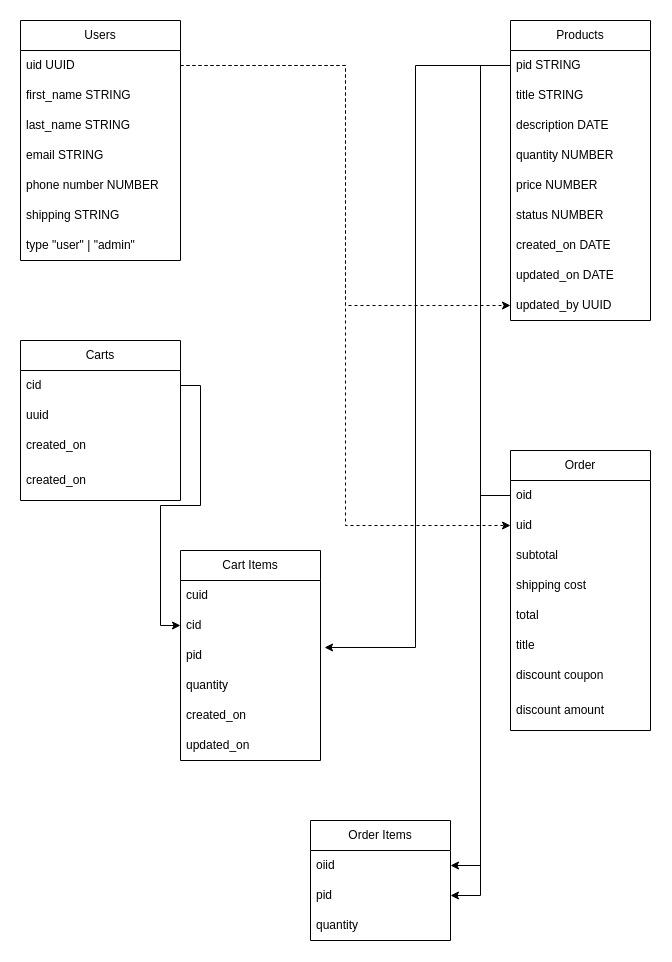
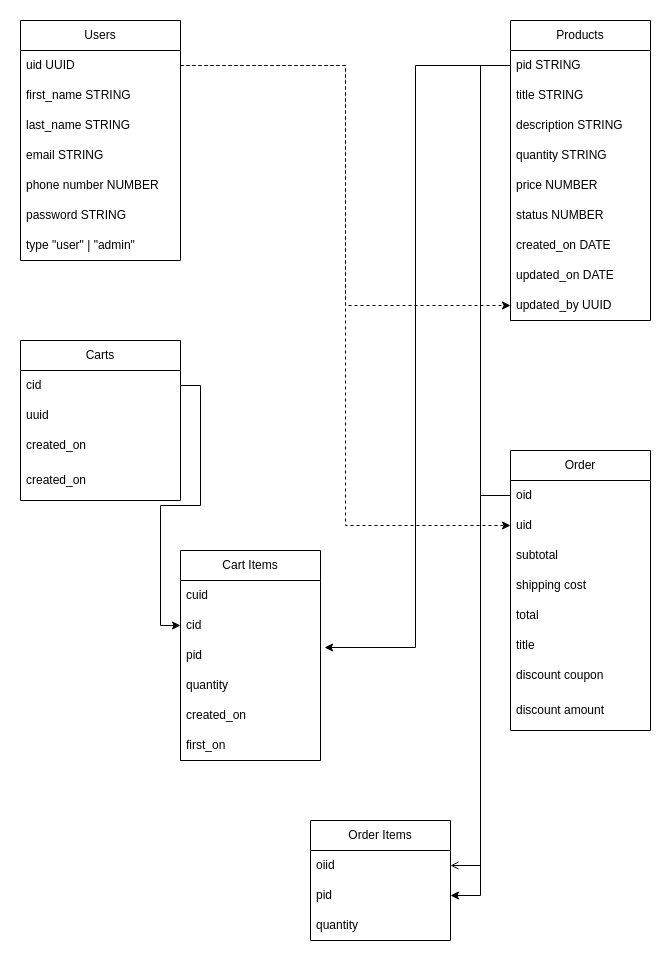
  <mxCell id="0" />
  <mxCell id="1" parent="0" />
  <mxCell id="2" value="Users" style="swimlane;fontStyle=0;childLayout=stackLayout;horizontal=1;startSize=30;horizontalStack=0;resizeParent=1;resizeParentMax=0;resizeLast=0;collapsible=1;marginBottom=0;whiteSpace=wrap;html=1;" parent="1" vertex="1"><mxGeometry x="20" y="20" width="160" height="240" as="geometry"><mxRectangle x="40" y="40" width="70" height="30" as="alternateBounds" /></mxGeometry></mxCell>
  <mxCell id="3" value="uid UUID" style="text;strokeColor=none;fillColor=none;align=left;verticalAlign=middle;spacingLeft=4;spacingRight=4;overflow=hidden;points=[[0,0.5],[1,0.5]];portConstraint=eastwest;rotatable=0;whiteSpace=wrap;html=1;" parent="2" vertex="1"><mxGeometry y="30" width="160" height="30" as="geometry" /></mxCell>
  <mxCell id="4" value="first_name STRING" style="text;strokeColor=none;fillColor=none;align=left;verticalAlign=middle;spacingLeft=4;spacingRight=4;overflow=hidden;points=[[0,0.5],[1,0.5]];portConstraint=eastwest;rotatable=0;whiteSpace=wrap;html=1;" parent="2" vertex="1"><mxGeometry y="60" width="160" height="30" as="geometry" /></mxCell>
  <mxCell id="5" value="last_name STRING" style="text;strokeColor=none;fillColor=none;align=left;verticalAlign=middle;spacingLeft=4;spacingRight=4;overflow=hidden;points=[[0,0.5],[1,0.5]];portConstraint=eastwest;rotatable=0;whiteSpace=wrap;html=1;" parent="2" vertex="1"><mxGeometry y="90" width="160" height="30" as="geometry" /></mxCell>
  <mxCell id="6" value="email STRING" style="text;strokeColor=none;fillColor=none;align=left;verticalAlign=middle;spacingLeft=4;spacingRight=4;overflow=hidden;points=[[0,0.5],[1,0.5]];portConstraint=eastwest;rotatable=0;whiteSpace=wrap;html=1;" parent="2" vertex="1"><mxGeometry y="120" width="160" height="30" as="geometry" /></mxCell>
  <mxCell id="7" value="phone number NUMBER" style="text;strokeColor=none;fillColor=none;align=left;verticalAlign=middle;spacingLeft=4;spacingRight=4;overflow=hidden;points=[[0,0.5],[1,0.5]];portConstraint=eastwest;rotatable=0;whiteSpace=wrap;html=1;" parent="2" vertex="1"><mxGeometry y="150" width="160" height="30" as="geometry" /></mxCell>
- <mxCell id="8" value="shipping STRING" style="text;strokeColor=none;fillColor=none;align=left;verticalAlign=middle;spacingLeft=4;spacingRight=4;overflow=hidden;points=[[0,0.5],[1,0.5]];portConstraint=eastwest;rotatable=0;whiteSpace=wrap;html=1;" parent="2" vertex="1"><mxGeometry y="180" width="160" height="30" as="geometry" /></mxCell>
+ <mxCell id="8" value="password STRING" style="text;strokeColor=none;fillColor=none;align=left;verticalAlign=middle;spacingLeft=4;spacingRight=4;overflow=hidden;points=[[0,0.5],[1,0.5]];portConstraint=eastwest;rotatable=0;whiteSpace=wrap;html=1;" parent="2" vertex="1"><mxGeometry y="180" width="160" height="30" as="geometry" /></mxCell>
  <mxCell id="9" value="type &quot;user&quot; | &quot;admin&quot;" style="text;strokeColor=none;fillColor=none;align=left;verticalAlign=middle;spacingLeft=4;spacingRight=4;overflow=hidden;points=[[0,0.5],[1,0.5]];portConstraint=eastwest;rotatable=0;whiteSpace=wrap;html=1;" parent="2" vertex="1"><mxGeometry y="210" width="160" height="30" as="geometry" /></mxCell>
  <mxCell id="10" value="Products" style="swimlane;fontStyle=0;childLayout=stackLayout;horizontal=1;startSize=30;horizontalStack=0;resizeParent=1;resizeParentMax=0;resizeLast=0;collapsible=1;marginBottom=0;whiteSpace=wrap;html=1;" parent="1" vertex="1"><mxGeometry x="510" y="20" width="140" height="300" as="geometry"><mxRectangle x="260" y="40" width="80" height="30" as="alternateBounds" /></mxGeometry></mxCell>
  <mxCell id="11" value="pid STRING" style="text;strokeColor=none;fillColor=none;align=left;verticalAlign=middle;spacingLeft=4;spacingRight=4;overflow=hidden;points=[[0,0.5],[1,0.5]];portConstraint=eastwest;rotatable=0;whiteSpace=wrap;html=1;" parent="10" vertex="1"><mxGeometry y="30" width="140" height="30" as="geometry" /></mxCell>
  <mxCell id="12" value="title STRING" style="text;strokeColor=none;fillColor=none;align=left;verticalAlign=middle;spacingLeft=4;spacingRight=4;overflow=hidden;points=[[0,0.5],[1,0.5]];portConstraint=eastwest;rotatable=0;whiteSpace=wrap;html=1;" parent="10" vertex="1"><mxGeometry y="60" width="140" height="30" as="geometry" /></mxCell>
- <mxCell id="13" value="description DATE" style="text;strokeColor=none;fillColor=none;align=left;verticalAlign=middle;spacingLeft=4;spacingRight=4;overflow=hidden;points=[[0,0.5],[1,0.5]];portConstraint=eastwest;rotatable=0;whiteSpace=wrap;html=1;" parent="10" vertex="1"><mxGeometry y="90" width="140" height="30" as="geometry" /></mxCell>
- <mxCell id="14" value="quantity NUMBER" style="text;strokeColor=none;fillColor=none;align=left;verticalAlign=middle;spacingLeft=4;spacingRight=4;overflow=hidden;points=[[0,0.5],[1,0.5]];portConstraint=eastwest;rotatable=0;whiteSpace=wrap;html=1;" parent="10" vertex="1"><mxGeometry y="120" width="140" height="30" as="geometry" /></mxCell>
+ <mxCell id="13" value="description STRING" style="text;strokeColor=none;fillColor=none;align=left;verticalAlign=middle;spacingLeft=4;spacingRight=4;overflow=hidden;points=[[0,0.5],[1,0.5]];portConstraint=eastwest;rotatable=0;whiteSpace=wrap;html=1;" parent="10" vertex="1"><mxGeometry y="90" width="140" height="30" as="geometry" /></mxCell>
+ <mxCell id="14" value="quantity STRING" style="text;strokeColor=none;fillColor=none;align=left;verticalAlign=middle;spacingLeft=4;spacingRight=4;overflow=hidden;points=[[0,0.5],[1,0.5]];portConstraint=eastwest;rotatable=0;whiteSpace=wrap;html=1;" parent="10" vertex="1"><mxGeometry y="120" width="140" height="30" as="geometry" /></mxCell>
  <mxCell id="15" value="price NUMBER" style="text;strokeColor=none;fillColor=none;align=left;verticalAlign=middle;spacingLeft=4;spacingRight=4;overflow=hidden;points=[[0,0.5],[1,0.5]];portConstraint=eastwest;rotatable=0;whiteSpace=wrap;html=1;" parent="10" vertex="1"><mxGeometry y="150" width="140" height="30" as="geometry" /></mxCell>
  <mxCell id="16" value="status NUMBER" style="text;strokeColor=none;fillColor=none;align=left;verticalAlign=middle;spacingLeft=4;spacingRight=4;overflow=hidden;points=[[0,0.5],[1,0.5]];portConstraint=eastwest;rotatable=0;whiteSpace=wrap;html=1;" parent="10" vertex="1"><mxGeometry y="180" width="140" height="30" as="geometry" /></mxCell>
  <mxCell id="17" value="created_on DATE" style="text;strokeColor=none;fillColor=none;align=left;verticalAlign=middle;spacingLeft=4;spacingRight=4;overflow=hidden;points=[[0,0.5],[1,0.5]];portConstraint=eastwest;rotatable=0;whiteSpace=wrap;html=1;" parent="10" vertex="1"><mxGeometry y="210" width="140" height="30" as="geometry" /></mxCell>
  <mxCell id="18" value="updated_on DATE" style="text;strokeColor=none;fillColor=none;align=left;verticalAlign=middle;spacingLeft=4;spacingRight=4;overflow=hidden;points=[[0,0.5],[1,0.5]];portConstraint=eastwest;rotatable=0;whiteSpace=wrap;html=1;" parent="10" vertex="1"><mxGeometry y="240" width="140" height="30" as="geometry" /></mxCell>
  <mxCell id="19" value="updated_by UUID" style="text;strokeColor=none;fillColor=none;align=left;verticalAlign=middle;spacingLeft=4;spacingRight=4;overflow=hidden;points=[[0,0.5],[1,0.5]];portConstraint=eastwest;rotatable=0;whiteSpace=wrap;html=1;" parent="10" vertex="1"><mxGeometry y="270" width="140" height="30" as="geometry" /></mxCell>
  <mxCell id="20" value="Carts" style="swimlane;fontStyle=0;childLayout=stackLayout;horizontal=1;startSize=30;horizontalStack=0;resizeParent=1;resizeParentMax=0;resizeLast=0;collapsible=1;marginBottom=0;whiteSpace=wrap;html=1;" parent="1" vertex="1"><mxGeometry x="20" y="340" width="160" height="160" as="geometry" /></mxCell>
  <mxCell id="21" value="cid" style="text;strokeColor=none;fillColor=none;align=left;verticalAlign=middle;spacingLeft=4;spacingRight=4;overflow=hidden;points=[[0,0.5],[1,0.5]];portConstraint=eastwest;rotatable=0;whiteSpace=wrap;html=1;" parent="20" vertex="1"><mxGeometry y="30" width="160" height="30" as="geometry" /></mxCell>
  <mxCell id="22" value="uuid" style="text;strokeColor=none;fillColor=none;align=left;verticalAlign=middle;spacingLeft=4;spacingRight=4;overflow=hidden;points=[[0,0.5],[1,0.5]];portConstraint=eastwest;rotatable=0;whiteSpace=wrap;html=1;" parent="20" vertex="1"><mxGeometry y="60" width="160" height="30" as="geometry" /></mxCell>
  <mxCell id="23" value="created_on" style="text;strokeColor=none;fillColor=none;align=left;verticalAlign=middle;spacingLeft=4;spacingRight=4;overflow=hidden;points=[[0,0.5],[1,0.5]];portConstraint=eastwest;rotatable=0;whiteSpace=wrap;html=1;" parent="20" vertex="1"><mxGeometry y="90" width="160" height="30" as="geometry" /></mxCell>
  <mxCell id="24" value="created_on" style="text;strokeColor=none;fillColor=none;align=left;verticalAlign=middle;spacingLeft=4;spacingRight=4;overflow=hidden;points=[[0,0.5],[1,0.5]];portConstraint=eastwest;rotatable=0;whiteSpace=wrap;html=1;" parent="20" vertex="1"><mxGeometry y="120" width="160" height="40" as="geometry" /></mxCell>
  <mxCell id="25" value="Cart Items" style="swimlane;fontStyle=0;childLayout=stackLayout;horizontal=1;startSize=30;horizontalStack=0;resizeParent=1;resizeParentMax=0;resizeLast=0;collapsible=1;marginBottom=0;whiteSpace=wrap;html=1;" parent="1" vertex="1"><mxGeometry x="180" y="550" width="140" height="210" as="geometry" /></mxCell>
  <mxCell id="26" value="cuid" style="text;strokeColor=none;fillColor=none;align=left;verticalAlign=middle;spacingLeft=4;spacingRight=4;overflow=hidden;points=[[0,0.5],[1,0.5]];portConstraint=eastwest;rotatable=0;whiteSpace=wrap;html=1;" parent="25" vertex="1"><mxGeometry y="30" width="140" height="30" as="geometry" /></mxCell>
  <mxCell id="27" value="cid" style="text;strokeColor=none;fillColor=none;align=left;verticalAlign=middle;spacingLeft=4;spacingRight=4;overflow=hidden;points=[[0,0.5],[1,0.5]];portConstraint=eastwest;rotatable=0;whiteSpace=wrap;html=1;" parent="25" vertex="1"><mxGeometry y="60" width="140" height="30" as="geometry" /></mxCell>
  <mxCell id="28" value="pid" style="text;strokeColor=none;fillColor=none;align=left;verticalAlign=middle;spacingLeft=4;spacingRight=4;overflow=hidden;points=[[0,0.5],[1,0.5]];portConstraint=eastwest;rotatable=0;whiteSpace=wrap;html=1;" parent="25" vertex="1"><mxGeometry y="90" width="140" height="30" as="geometry" /></mxCell>
  <mxCell id="29" value="quantity" style="text;strokeColor=none;fillColor=none;align=left;verticalAlign=middle;spacingLeft=4;spacingRight=4;overflow=hidden;points=[[0,0.5],[1,0.5]];portConstraint=eastwest;rotatable=0;whiteSpace=wrap;html=1;" parent="25" vertex="1"><mxGeometry y="120" width="140" height="30" as="geometry" /></mxCell>
  <mxCell id="30" value="created_on" style="text;strokeColor=none;fillColor=none;align=left;verticalAlign=middle;spacingLeft=4;spacingRight=4;overflow=hidden;points=[[0,0.5],[1,0.5]];portConstraint=eastwest;rotatable=0;whiteSpace=wrap;html=1;" parent="25" vertex="1"><mxGeometry y="150" width="140" height="30" as="geometry" /></mxCell>
- <mxCell id="31" value="updated_on" style="text;strokeColor=none;fillColor=none;align=left;verticalAlign=middle;spacingLeft=4;spacingRight=4;overflow=hidden;points=[[0,0.5],[1,0.5]];portConstraint=eastwest;rotatable=0;whiteSpace=wrap;html=1;" parent="25" vertex="1"><mxGeometry y="180" width="140" height="30" as="geometry" /></mxCell>
+ <mxCell id="31" value="first_on" style="text;strokeColor=none;fillColor=none;align=left;verticalAlign=middle;spacingLeft=4;spacingRight=4;overflow=hidden;points=[[0,0.5],[1,0.5]];portConstraint=eastwest;rotatable=0;whiteSpace=wrap;html=1;" parent="25" vertex="1"><mxGeometry y="180" width="140" height="30" as="geometry" /></mxCell>
  <mxCell id="32" style="edgeStyle=orthogonalEdgeStyle;rounded=0;orthogonalLoop=1;jettySize=auto;html=1;exitX=1;exitY=0.5;exitDx=0;exitDy=0;entryX=0;entryY=0.5;entryDx=0;entryDy=0;" parent="1" source="21" target="27" edge="1"><mxGeometry relative="1" as="geometry" /></mxCell>
  <mxCell id="33" style="edgeStyle=orthogonalEdgeStyle;rounded=0;orthogonalLoop=1;jettySize=auto;html=1;entryX=1.029;entryY=0.233;entryDx=0;entryDy=0;entryPerimeter=0;" parent="1" source="11" target="28" edge="1"><mxGeometry relative="1" as="geometry" /></mxCell>
  <mxCell id="34" style="edgeStyle=orthogonalEdgeStyle;rounded=0;orthogonalLoop=1;jettySize=auto;html=1;entryX=0;entryY=0.5;entryDx=0;entryDy=0;dashed=1;" parent="1" source="3" target="19" edge="1"><mxGeometry relative="1" as="geometry" /></mxCell>
  <mxCell id="35" value="Order" style="swimlane;fontStyle=0;childLayout=stackLayout;horizontal=1;startSize=30;horizontalStack=0;resizeParent=1;resizeParentMax=0;resizeLast=0;collapsible=1;marginBottom=0;whiteSpace=wrap;html=1;" parent="1" vertex="1"><mxGeometry x="510" y="450" width="140" height="280" as="geometry" /></mxCell>
  <mxCell id="36" value="oid" style="text;strokeColor=none;fillColor=none;align=left;verticalAlign=middle;spacingLeft=4;spacingRight=4;overflow=hidden;points=[[0,0.5],[1,0.5]];portConstraint=eastwest;rotatable=0;whiteSpace=wrap;html=1;" parent="35" vertex="1"><mxGeometry y="30" width="140" height="30" as="geometry" /></mxCell>
  <mxCell id="37" value="uid" style="text;strokeColor=none;fillColor=none;align=left;verticalAlign=middle;spacingLeft=4;spacingRight=4;overflow=hidden;points=[[0,0.5],[1,0.5]];portConstraint=eastwest;rotatable=0;whiteSpace=wrap;html=1;" parent="35" vertex="1"><mxGeometry y="60" width="140" height="30" as="geometry" /></mxCell>
  <mxCell id="38" value="subtotal" style="text;strokeColor=none;fillColor=none;align=left;verticalAlign=middle;spacingLeft=4;spacingRight=4;overflow=hidden;points=[[0,0.5],[1,0.5]];portConstraint=eastwest;rotatable=0;whiteSpace=wrap;html=1;" parent="35" vertex="1"><mxGeometry y="90" width="140" height="30" as="geometry" /></mxCell>
  <mxCell id="39" value="shipping cost" style="text;strokeColor=none;fillColor=none;align=left;verticalAlign=middle;spacingLeft=4;spacingRight=4;overflow=hidden;points=[[0,0.5],[1,0.5]];portConstraint=eastwest;rotatable=0;whiteSpace=wrap;html=1;" parent="35" vertex="1"><mxGeometry y="120" width="140" height="30" as="geometry" /></mxCell>
  <mxCell id="40" value="total" style="text;strokeColor=none;fillColor=none;align=left;verticalAlign=middle;spacingLeft=4;spacingRight=4;overflow=hidden;points=[[0,0.5],[1,0.5]];portConstraint=eastwest;rotatable=0;whiteSpace=wrap;html=1;" parent="35" vertex="1"><mxGeometry y="150" width="140" height="30" as="geometry" /></mxCell>
  <mxCell id="41" value="title" style="text;strokeColor=none;fillColor=none;align=left;verticalAlign=middle;spacingLeft=4;spacingRight=4;overflow=hidden;points=[[0,0.5],[1,0.5]];portConstraint=eastwest;rotatable=0;whiteSpace=wrap;html=1;" parent="35" vertex="1"><mxGeometry y="180" width="140" height="30" as="geometry" /></mxCell>
  <mxCell id="42" value="discount coupon" style="text;strokeColor=none;fillColor=none;align=left;verticalAlign=middle;spacingLeft=4;spacingRight=4;overflow=hidden;points=[[0,0.5],[1,0.5]];portConstraint=eastwest;rotatable=0;whiteSpace=wrap;html=1;" parent="35" vertex="1"><mxGeometry y="210" width="140" height="30" as="geometry" /></mxCell>
  <mxCell id="43" value="discount amount" style="text;strokeColor=none;fillColor=none;align=left;verticalAlign=middle;spacingLeft=4;spacingRight=4;overflow=hidden;points=[[0,0.5],[1,0.5]];portConstraint=eastwest;rotatable=0;whiteSpace=wrap;html=1;" parent="35" vertex="1"><mxGeometry y="240" width="140" height="40" as="geometry" /></mxCell>
  <mxCell id="44" style="edgeStyle=orthogonalEdgeStyle;rounded=0;orthogonalLoop=1;jettySize=auto;html=1;entryX=0;entryY=0.5;entryDx=0;entryDy=0;dashed=1;" parent="1" source="3" target="37" edge="1"><mxGeometry relative="1" as="geometry" /></mxCell>
  <mxCell id="45" value="Order Items" style="swimlane;fontStyle=0;childLayout=stackLayout;horizontal=1;startSize=30;horizontalStack=0;resizeParent=1;resizeParentMax=0;resizeLast=0;collapsible=1;marginBottom=0;whiteSpace=wrap;html=1;" parent="1" vertex="1"><mxGeometry x="310" y="820" width="140" height="120" as="geometry" /></mxCell>
  <mxCell id="46" value="oiid" style="text;strokeColor=none;fillColor=none;align=left;verticalAlign=middle;spacingLeft=4;spacingRight=4;overflow=hidden;points=[[0,0.5],[1,0.5]];portConstraint=eastwest;rotatable=0;whiteSpace=wrap;html=1;" parent="45" vertex="1"><mxGeometry y="30" width="140" height="30" as="geometry" /></mxCell>
  <mxCell id="47" value="pid" style="text;strokeColor=none;fillColor=none;align=left;verticalAlign=middle;spacingLeft=4;spacingRight=4;overflow=hidden;points=[[0,0.5],[1,0.5]];portConstraint=eastwest;rotatable=0;whiteSpace=wrap;html=1;" parent="45" vertex="1"><mxGeometry y="60" width="140" height="30" as="geometry" /></mxCell>
  <mxCell id="48" value="quantity" style="text;strokeColor=none;fillColor=none;align=left;verticalAlign=middle;spacingLeft=4;spacingRight=4;overflow=hidden;points=[[0,0.5],[1,0.5]];portConstraint=eastwest;rotatable=0;whiteSpace=wrap;html=1;" parent="45" vertex="1"><mxGeometry y="90" width="140" height="30" as="geometry" /></mxCell>
- <mxCell id="49" style="edgeStyle=orthogonalEdgeStyle;rounded=0;orthogonalLoop=1;jettySize=auto;html=1;entryX=1;entryY=0.5;entryDx=0;entryDy=0;" parent="1" source="36" target="46" edge="1"><mxGeometry relative="1" as="geometry" /></mxCell>
+ <mxCell id="49" style="edgeStyle=orthogonalEdgeStyle;rounded=0;orthogonalLoop=1;jettySize=auto;html=1;entryX=1;entryY=0.5;entryDx=0;entryDy=0;endArrow=open;" parent="1" source="36" target="46" edge="1"><mxGeometry relative="1" as="geometry" /></mxCell>
  <mxCell id="50" style="edgeStyle=orthogonalEdgeStyle;rounded=0;orthogonalLoop=1;jettySize=auto;html=1;entryX=1;entryY=0.5;entryDx=0;entryDy=0;" parent="1" source="11" target="47" edge="1"><mxGeometry relative="1" as="geometry" /></mxCell>
